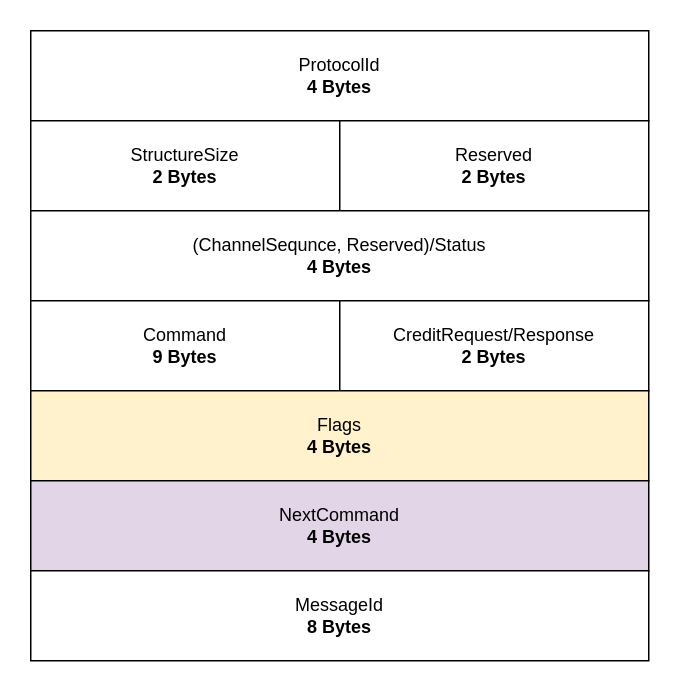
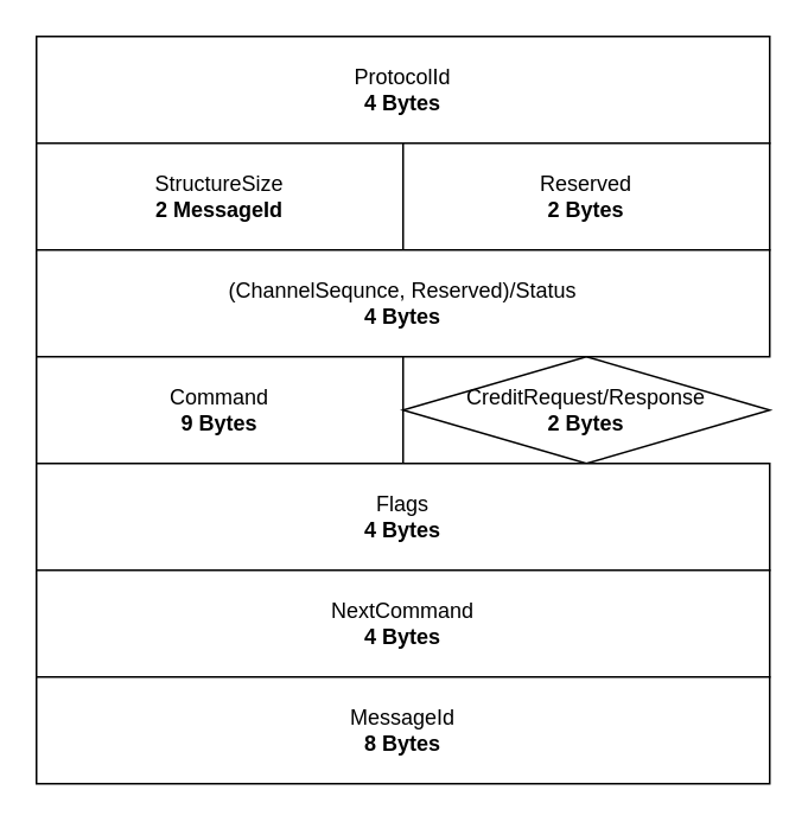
  <mxCell id="0" />
  <mxCell id="1" parent="0" />
  <mxCell id="2" value="&lt;div&gt;ProtocolId&lt;/div&gt;&lt;div&gt;&lt;b&gt;4 Bytes&lt;/b&gt;&lt;/div&gt;" style="rounded=0;whiteSpace=wrap;html=1;rotation=0;" vertex="1" parent="1"><mxGeometry x="20" y="20" width="412" height="60" as="geometry" /></mxCell>
- <mxCell id="3" value="&lt;div&gt;StructureSize&lt;/div&gt;&lt;div&gt;&lt;b&gt;2 Bytes&lt;/b&gt;&lt;/div&gt;" style="rounded=0;whiteSpace=wrap;html=1;" vertex="1" parent="1"><mxGeometry x="20" y="80" width="206" height="60" as="geometry" /></mxCell>
+ <mxCell id="3" value="&lt;div&gt;StructureSize&lt;/div&gt;&lt;div&gt;&lt;b&gt;2 MessageId&lt;/b&gt;&lt;/div&gt;" style="rounded=0;whiteSpace=wrap;html=1;" vertex="1" parent="1"><mxGeometry x="20" y="80" width="206" height="60" as="geometry" /></mxCell>
  <mxCell id="4" value="&lt;div&gt;Reserved&lt;/div&gt;&lt;div&gt;&lt;b&gt;2 Bytes&lt;/b&gt;&lt;/div&gt;" style="rounded=0;whiteSpace=wrap;html=1;" vertex="1" parent="1"><mxGeometry x="226" y="80" width="206" height="60" as="geometry" /></mxCell>
  <mxCell id="5" value="&lt;div&gt;(ChannelSequnce, Reserved)/Status&lt;/div&gt;&lt;div&gt;&lt;b&gt;4 Bytes&lt;/b&gt;&lt;/div&gt;" style="rounded=0;whiteSpace=wrap;html=1;rotation=0;" vertex="1" parent="1"><mxGeometry x="20" y="140" width="412" height="60" as="geometry" /></mxCell>
  <mxCell id="6" value="&lt;div&gt;Command&lt;/div&gt;&lt;div&gt;&lt;b&gt;9 Bytes&lt;/b&gt;&lt;/div&gt;" style="rounded=0;whiteSpace=wrap;html=1;" vertex="1" parent="1"><mxGeometry x="20" y="200" width="206" height="60" as="geometry" /></mxCell>
- <mxCell id="7" value="&lt;div&gt;CreditRequest/Response&lt;/div&gt;&lt;div&gt;&lt;b&gt;2 Bytes&lt;/b&gt;&lt;/div&gt;" style="rounded=0;whiteSpace=wrap;html=1;" vertex="1" parent="1"><mxGeometry x="226" y="200" width="206" height="60" as="geometry" /></mxCell>
- <mxCell id="8" value="&lt;div&gt;Flags&lt;/div&gt;&lt;div&gt;&lt;b&gt;4 Bytes&lt;/b&gt;&lt;/div&gt;" style="rounded=0;whiteSpace=wrap;html=1;rotation=0;fillColor=#fff2cc;" vertex="1" parent="1"><mxGeometry x="20" y="260" width="412" height="60" as="geometry" /></mxCell>
- <mxCell id="9" value="&lt;div&gt;NextCommand&lt;/div&gt;&lt;div&gt;&lt;b&gt;4 Bytes&lt;/b&gt;&lt;/div&gt;" style="rounded=0;whiteSpace=wrap;html=1;rotation=0;fillColor=#e1d5e7;" vertex="1" parent="1"><mxGeometry x="20" y="320" width="412" height="60" as="geometry" /></mxCell>
+ <mxCell id="7" value="&lt;div&gt;CreditRequest/Response&lt;/div&gt;&lt;div&gt;&lt;b&gt;2 Bytes&lt;/b&gt;&lt;/div&gt;" style="rhombus;whiteSpace=wrap;html=1;" vertex="1" parent="1"><mxGeometry x="226" y="200" width="206" height="60" as="geometry" /></mxCell>
+ <mxCell id="8" value="&lt;div&gt;Flags&lt;/div&gt;&lt;div&gt;&lt;b&gt;4 Bytes&lt;/b&gt;&lt;/div&gt;" style="rounded=0;whiteSpace=wrap;html=1;rotation=0;" vertex="1" parent="1"><mxGeometry x="20" y="260" width="412" height="60" as="geometry" /></mxCell>
+ <mxCell id="9" value="&lt;div&gt;NextCommand&lt;/div&gt;&lt;div&gt;&lt;b&gt;4 Bytes&lt;/b&gt;&lt;/div&gt;" style="rounded=0;whiteSpace=wrap;html=1;rotation=0;" vertex="1" parent="1"><mxGeometry x="20" y="320" width="412" height="60" as="geometry" /></mxCell>
  <mxCell id="10" value="&lt;div&gt;MessageId&lt;/div&gt;&lt;div&gt;&lt;b&gt;8 Bytes&lt;/b&gt;&lt;/div&gt;" style="rounded=0;whiteSpace=wrap;html=1;rotation=0;" vertex="1" parent="1"><mxGeometry x="20" y="380" width="412" height="60" as="geometry" /></mxCell>
